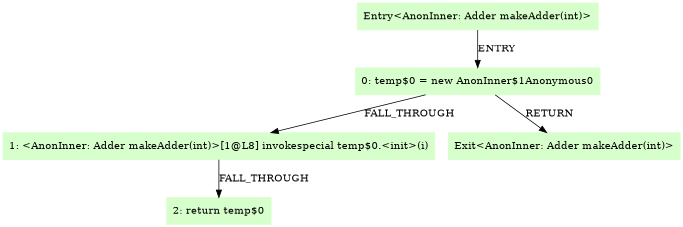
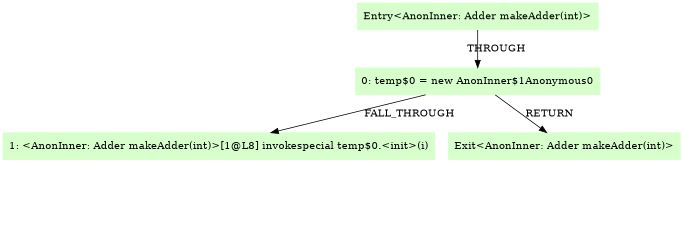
  digraph {
    node [color=".3 .2 1.0" shape=box style=filled]
    n1 [label="Entry<AnonInner: Adder makeAdder(int)>"]
    n2 [label="0: temp$0 = new AnonInner$1Anonymous0"]
    n3 [label="1: <AnonInner: Adder makeAdder(int)>[1@L8] invokespecial temp$0.<init>(i)"]
    n4 [label="Exit<AnonInner: Adder makeAdder(int)>"]
-   n5 [label="2: return temp$0"]
-   n1 -> n2 [label=ENTRY]
+   n1 -> n2 [label=THROUGH]
    n2 -> n3 [label=FALL_THROUGH]
    n2 -> n4 [label=RETURN]
-   n3 -> n5 [label=FALL_THROUGH]
  }
